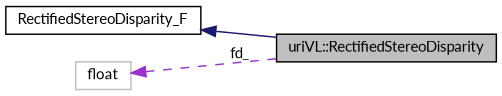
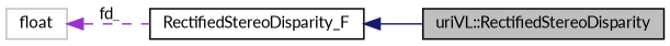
  digraph {
    fontname=Lato
    rankdir=LR
    node [color=black fillcolor=white fontname=Lato fontsize=10 shape=record style=filled]
    edge [dir=back fontname=Lato fontsize=10 labelfontname=Helvetica labelfontsize=10]
    n1 [fillcolor=grey75 fontcolor=black height=0.2 label="uriVL::RectifiedStereoDisparity" width=0.4]
    n2 [height=0.2 label=RectifiedStereoDisparity_F width=0.4]
    n3 [color=grey75 height=0.2 label=float width=0.4]
    n2 -> n1 [color=midnightblue style=solid]
-   n3 -> n1 [color=darkorchid3 label=" fd_" style=dashed]
+   n3 -> n2 [color=darkorchid3 label=" fd_" style=dashed]
  }
